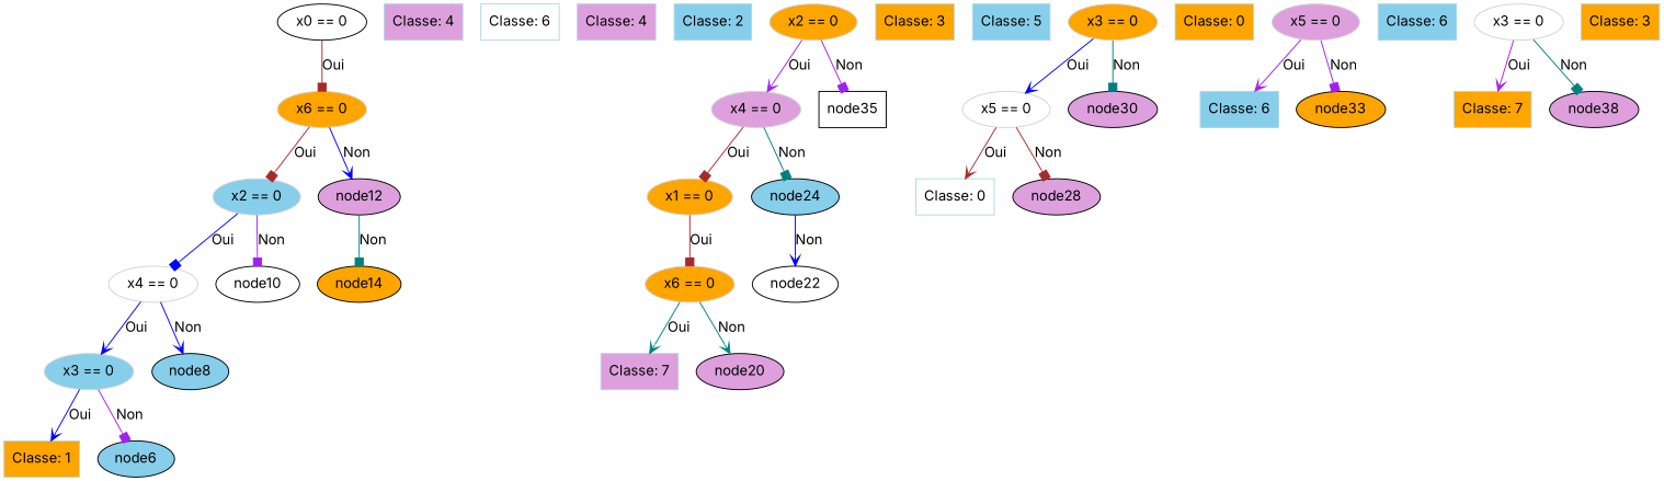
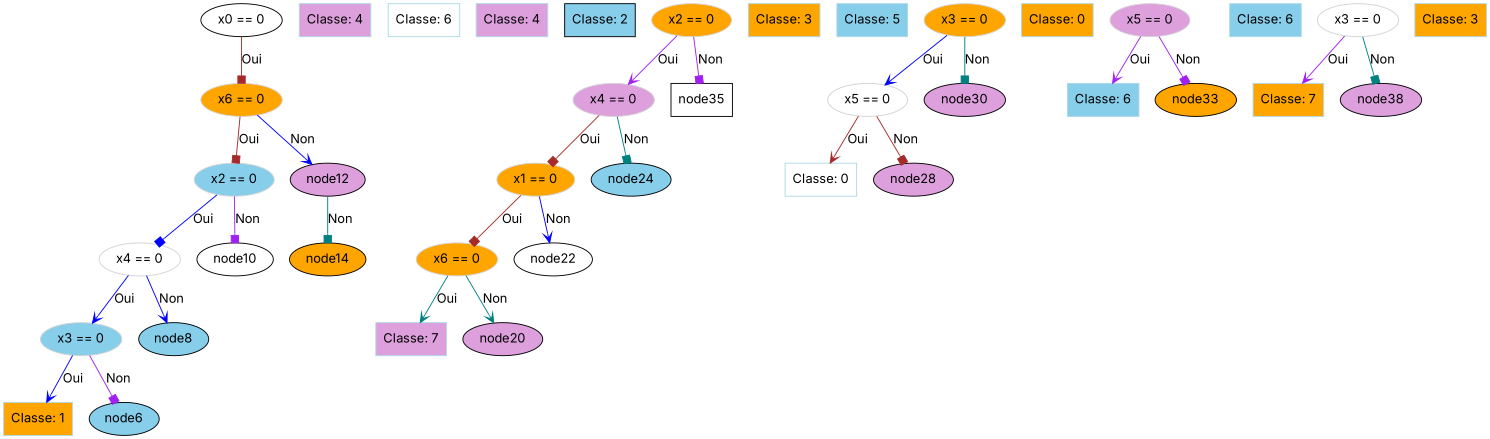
  digraph {
    fontname=Inter
    node [color=lightblue fillcolor=orange fontname=Inter shape=box style=filled]
    edge [arrowhead=box color=blue fontname=Inter]
    n1 [color=black fillcolor=white label="x0 == 0" shape=ellipse]
    n2 [color=lightgray label="x6 == 0" shape=ellipse]
    n3 [color=lightgray fillcolor=skyblue label="x2 == 0" shape=ellipse]
    node12 [fillcolor=plum color="" shape=""]
    node14 [color="" shape=""]
    n6 [color=lightgray fillcolor=white label="x4 == 0" shape=ellipse]
    node10 [fillcolor=white color="" shape=""]
    n8 [color=lightgray fillcolor=skyblue label="x3 == 0" shape=ellipse]
    node8 [fillcolor=skyblue color="" shape=""]
    n10 [label="Classe: 1"]
    node6 [fillcolor=skyblue color="" shape=""]
    n12 [fillcolor=plum label="Classe: 4"]
    n13 [fillcolor=white label="Classe: 6"]
    n14 [fillcolor=plum label="Classe: 4"]
-   n15 [fillcolor=skyblue label="Classe: 2"]
+   n15 [color=black fillcolor=skyblue label="Classe: 2"]
    n16 [color=lightgray label="x2 == 0" shape=ellipse]
    n17 [color=lightgray fillcolor=plum label="x4 == 0" shape=ellipse]
    node35 [fillcolor=white color=""]
    n19 [color=lightgray label="x1 == 0" shape=ellipse]
    node24 [fillcolor=skyblue color="" shape=""]
    n21 [color=lightgray label="x6 == 0" shape=ellipse]
    node22 [fillcolor=white color="" shape=""]
    n23 [fillcolor=plum label="Classe: 7"]
    node20 [fillcolor=plum color="" shape=""]
    n25 [label="Classe: 3"]
    n26 [fillcolor=skyblue label="Classe: 5"]
    n27 [color=lightgray label="x3 == 0" shape=ellipse]
    n28 [color=lightgray fillcolor=white label="x5 == 0" shape=ellipse]
    node30 [fillcolor=plum color="" shape=""]
    n30 [fillcolor=white label="Classe: 0"]
    node28 [fillcolor=plum color="" shape=""]
    n32 [label="Classe: 0"]
    n33 [color=lightgray fillcolor=plum label="x5 == 0" shape=ellipse]
    n34 [fillcolor=skyblue label="Classe: 6"]
    node33 [color="" shape=""]
    n36 [fillcolor=skyblue label="Classe: 6"]
    n37 [color=lightgray fillcolor=white label="x3 == 0" shape=ellipse]
    n38 [label="Classe: 7"]
    node38 [fillcolor=plum color="" shape=""]
    n40 [label="Classe: 3"]
    n1 -> n2 [color=brown label=Oui]
    n2 -> n3 [color=brown label=Oui]
    n2 -> node12 [arrowhead=vee label=Non]
    n3 -> n6 [label=Oui]
    n3 -> node10 [color=purple label=Non]
    node12 -> node14 [color=teal label=Non]
    n6 -> n8 [arrowhead=vee label=Oui]
    n6 -> node8 [arrowhead=vee label=Non]
    n8 -> n10 [arrowhead=vee label=Oui]
    n8 -> node6 [color=purple label=Non]
    n16 -> n17 [arrowhead=vee color=purple label=Oui]
    n16 -> node35 [color=purple label=Non]
    n17 -> n19 [color=brown label=Oui]
    n17 -> node24 [color=teal label=Non]
    n19 -> n21 [color=brown label=Oui]
-   node24 -> node22 [arrowhead=vee label=Non]
+   n19 -> node22 [arrowhead=vee label=Non]
    n21 -> n23 [arrowhead=vee color=teal label=Oui]
    n21 -> node20 [arrowhead=vee color=teal label=Non]
    n27 -> n28 [arrowhead=vee label=Oui]
    n27 -> node30 [color=teal label=Non]
    n28 -> n30 [arrowhead=vee color=brown label=Oui]
    n28 -> node28 [color=brown label=Non]
    n33 -> n34 [arrowhead=vee color=purple label=Oui]
    n33 -> node33 [color=purple label=Non]
    n37 -> n38 [arrowhead=vee color=purple label=Oui]
    n37 -> node38 [color=teal label=Non]
  }
